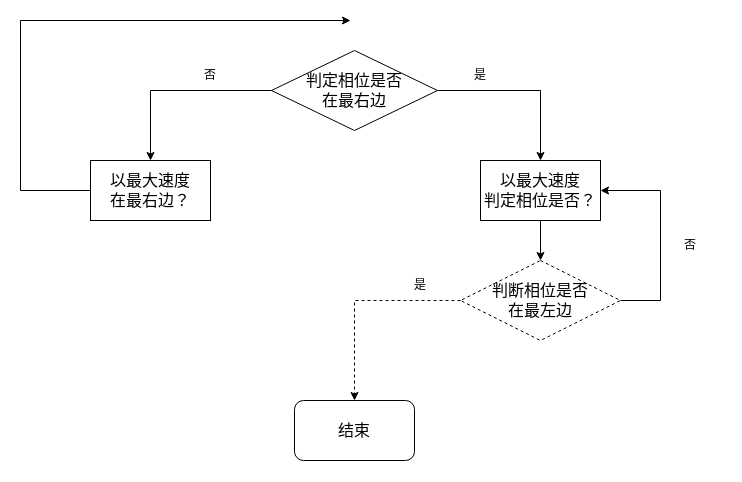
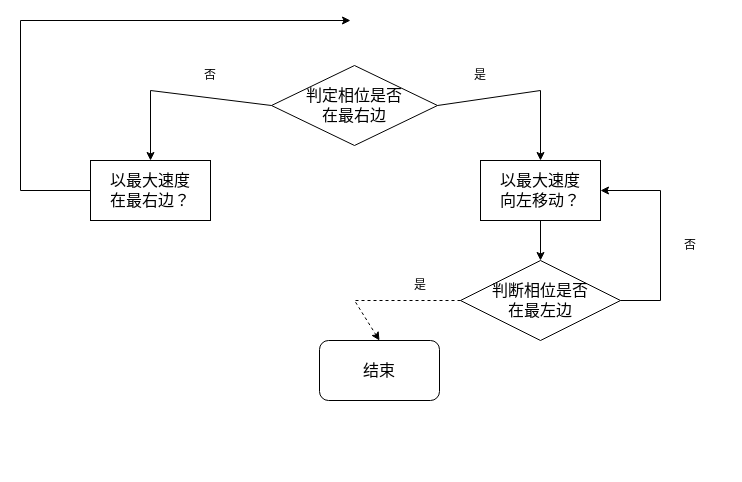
  <mxCell id="0" />
  <mxCell id="1" parent="0" />
- <mxCell id="2" value="&lt;font style=&quot;font-size: 16px;&quot;&gt;结束&lt;/font&gt;" style="rounded=1;whiteSpace=wrap;html=1;" vertex="1" parent="1"><mxGeometry x="294" y="400" width="120" height="60" as="geometry" /></mxCell>
- <mxCell id="3" value="&lt;font style=&quot;font-size: 16px;&quot;&gt;判定相位是否&lt;br&gt;在最右边&lt;/font&gt;" style="rhombus;whiteSpace=wrap;html=1;" vertex="1" parent="1"><mxGeometry x="271" y="50" width="166" height="80" as="geometry" /></mxCell>
+ <mxCell id="2" value="&lt;font style=&quot;font-size: 16px;&quot;&gt;结束&lt;/font&gt;" style="rounded=1;whiteSpace=wrap;html=1;" vertex="1" parent="1"><mxGeometry x="319" y="340" width="120" height="60" as="geometry" /></mxCell>
+ <mxCell id="3" value="&lt;font style=&quot;font-size: 16px;&quot;&gt;判定相位是否&lt;br&gt;在最右边&lt;/font&gt;" style="rhombus;whiteSpace=wrap;html=1;" vertex="1" parent="1"><mxGeometry x="271" y="65" width="166" height="80" as="geometry" /></mxCell>
  <mxCell id="4" value="&lt;font style=&quot;font-size: 16px;&quot;&gt;以最大速度&lt;br&gt;在最右边？&lt;/font&gt;" style="rounded=0;whiteSpace=wrap;html=1;" vertex="1" parent="1"><mxGeometry x="90" y="160" width="120" height="60" as="geometry" /></mxCell>
  <mxCell id="5" value="" style="endArrow=classic;html=1;rounded=0;exitX=0;exitY=0.5;exitDx=0;exitDy=0;entryX=0.5;entryY=0;entryDx=0;entryDy=0;" edge="1" parent="1" source="3" target="4"><mxGeometry width="50" height="50" relative="1" as="geometry"><mxPoint x="460" y="160" as="sourcePoint" /><mxPoint x="510" y="110" as="targetPoint" /><Array as="points"><mxPoint x="150" y="90" /></Array></mxGeometry></mxCell>
  <mxCell id="6" value="" style="endArrow=classic;html=1;rounded=0;exitX=0;exitY=0.5;exitDx=0;exitDy=0;" edge="1" parent="1" source="4"><mxGeometry width="50" height="50" relative="1" as="geometry"><mxPoint x="430" y="220" as="sourcePoint" /><mxPoint x="350" y="20" as="targetPoint" /><Array as="points"><mxPoint x="20" y="190" /><mxPoint x="20" y="20" /></Array></mxGeometry></mxCell>
- <mxCell id="7" value="&lt;font style=&quot;font-size: 16px;&quot;&gt;以最大速度&lt;br style=&quot;border-color: var(--border-color);&quot;&gt;判定相位是否？&lt;/font&gt;" style="rounded=0;whiteSpace=wrap;html=1;" vertex="1" parent="1"><mxGeometry x="480" y="160" width="120" height="60" as="geometry" /></mxCell>
+ <mxCell id="7" value="&lt;font style=&quot;font-size: 16px;&quot;&gt;以最大速度&lt;br style=&quot;border-color: var(--border-color);&quot;&gt;向左移动？&lt;/font&gt;" style="rounded=0;whiteSpace=wrap;html=1;" vertex="1" parent="1"><mxGeometry x="480" y="160" width="120" height="60" as="geometry" /></mxCell>
  <mxCell id="8" value="" style="endArrow=classic;html=1;rounded=0;exitX=1;exitY=0.5;exitDx=0;exitDy=0;entryX=0.5;entryY=0;entryDx=0;entryDy=0;" edge="1" parent="1" source="3" target="7"><mxGeometry width="50" height="50" relative="1" as="geometry"><mxPoint x="660" y="80" as="sourcePoint" /><mxPoint x="710" y="30" as="targetPoint" /><Array as="points"><mxPoint x="540" y="90" /></Array></mxGeometry></mxCell>
- <mxCell id="9" value="&lt;font style=&quot;font-size: 16px;&quot;&gt;判断相位是否&lt;br&gt;在最左边&lt;/font&gt;" style="rhombus;whiteSpace=wrap;html=1;dashed=1;" vertex="1" parent="1"><mxGeometry x="460" y="260" width="160" height="80" as="geometry" /></mxCell>
+ <mxCell id="9" value="&lt;font style=&quot;font-size: 16px;&quot;&gt;判断相位是否&lt;br&gt;在最左边&lt;/font&gt;" style="rhombus;whiteSpace=wrap;html=1;" vertex="1" parent="1"><mxGeometry x="460" y="260" width="160" height="80" as="geometry" /></mxCell>
  <mxCell id="10" value="" style="endArrow=classic;html=1;rounded=0;exitX=0.5;exitY=1;exitDx=0;exitDy=0;entryX=0.5;entryY=0;entryDx=0;entryDy=0;" edge="1" parent="1" source="7" target="9"><mxGeometry width="50" height="50" relative="1" as="geometry"><mxPoint x="260" y="220" as="sourcePoint" /><mxPoint x="310" y="170" as="targetPoint" /></mxGeometry></mxCell>
  <mxCell id="11" value="" style="endArrow=classic;html=1;rounded=0;exitX=1;exitY=0.5;exitDx=0;exitDy=0;entryX=1;entryY=0.5;entryDx=0;entryDy=0;" edge="1" parent="1" source="9" target="7"><mxGeometry width="50" height="50" relative="1" as="geometry"><mxPoint x="640" y="280" as="sourcePoint" /><mxPoint x="690" y="230" as="targetPoint" /><Array as="points"><mxPoint x="660" y="300" /><mxPoint x="660" y="190" /></Array></mxGeometry></mxCell>
  <mxCell id="12" value="是" style="text;html=1;strokeColor=none;fillColor=none;align=center;verticalAlign=middle;whiteSpace=wrap;rounded=0;" vertex="1" parent="1"><mxGeometry x="450" y="60" width="60" height="30" as="geometry" /></mxCell>
  <mxCell id="13" value="否" style="text;html=1;strokeColor=none;fillColor=none;align=center;verticalAlign=middle;whiteSpace=wrap;rounded=0;" vertex="1" parent="1"><mxGeometry x="180" y="60" width="60" height="30" as="geometry" /></mxCell>
  <mxCell id="14" value="否" style="text;html=1;strokeColor=none;fillColor=none;align=center;verticalAlign=middle;whiteSpace=wrap;rounded=0;" vertex="1" parent="1"><mxGeometry x="660" y="230" width="60" height="30" as="geometry" /></mxCell>
  <mxCell id="15" value="" style="endArrow=classic;html=1;rounded=0;exitX=0;exitY=0.5;exitDx=0;exitDy=0;entryX=0.5;entryY=0;entryDx=0;entryDy=0;dashed=1;" edge="1" parent="1" source="9" target="2"><mxGeometry width="50" height="50" relative="1" as="geometry"><mxPoint x="260" y="210" as="sourcePoint" /><mxPoint x="310" y="160" as="targetPoint" /><Array as="points"><mxPoint x="354" y="300" /></Array></mxGeometry></mxCell>
  <mxCell id="16" value="是" style="text;html=1;strokeColor=none;fillColor=none;align=center;verticalAlign=middle;whiteSpace=wrap;rounded=0;" vertex="1" parent="1"><mxGeometry x="390" y="270" width="60" height="30" as="geometry" /></mxCell>
